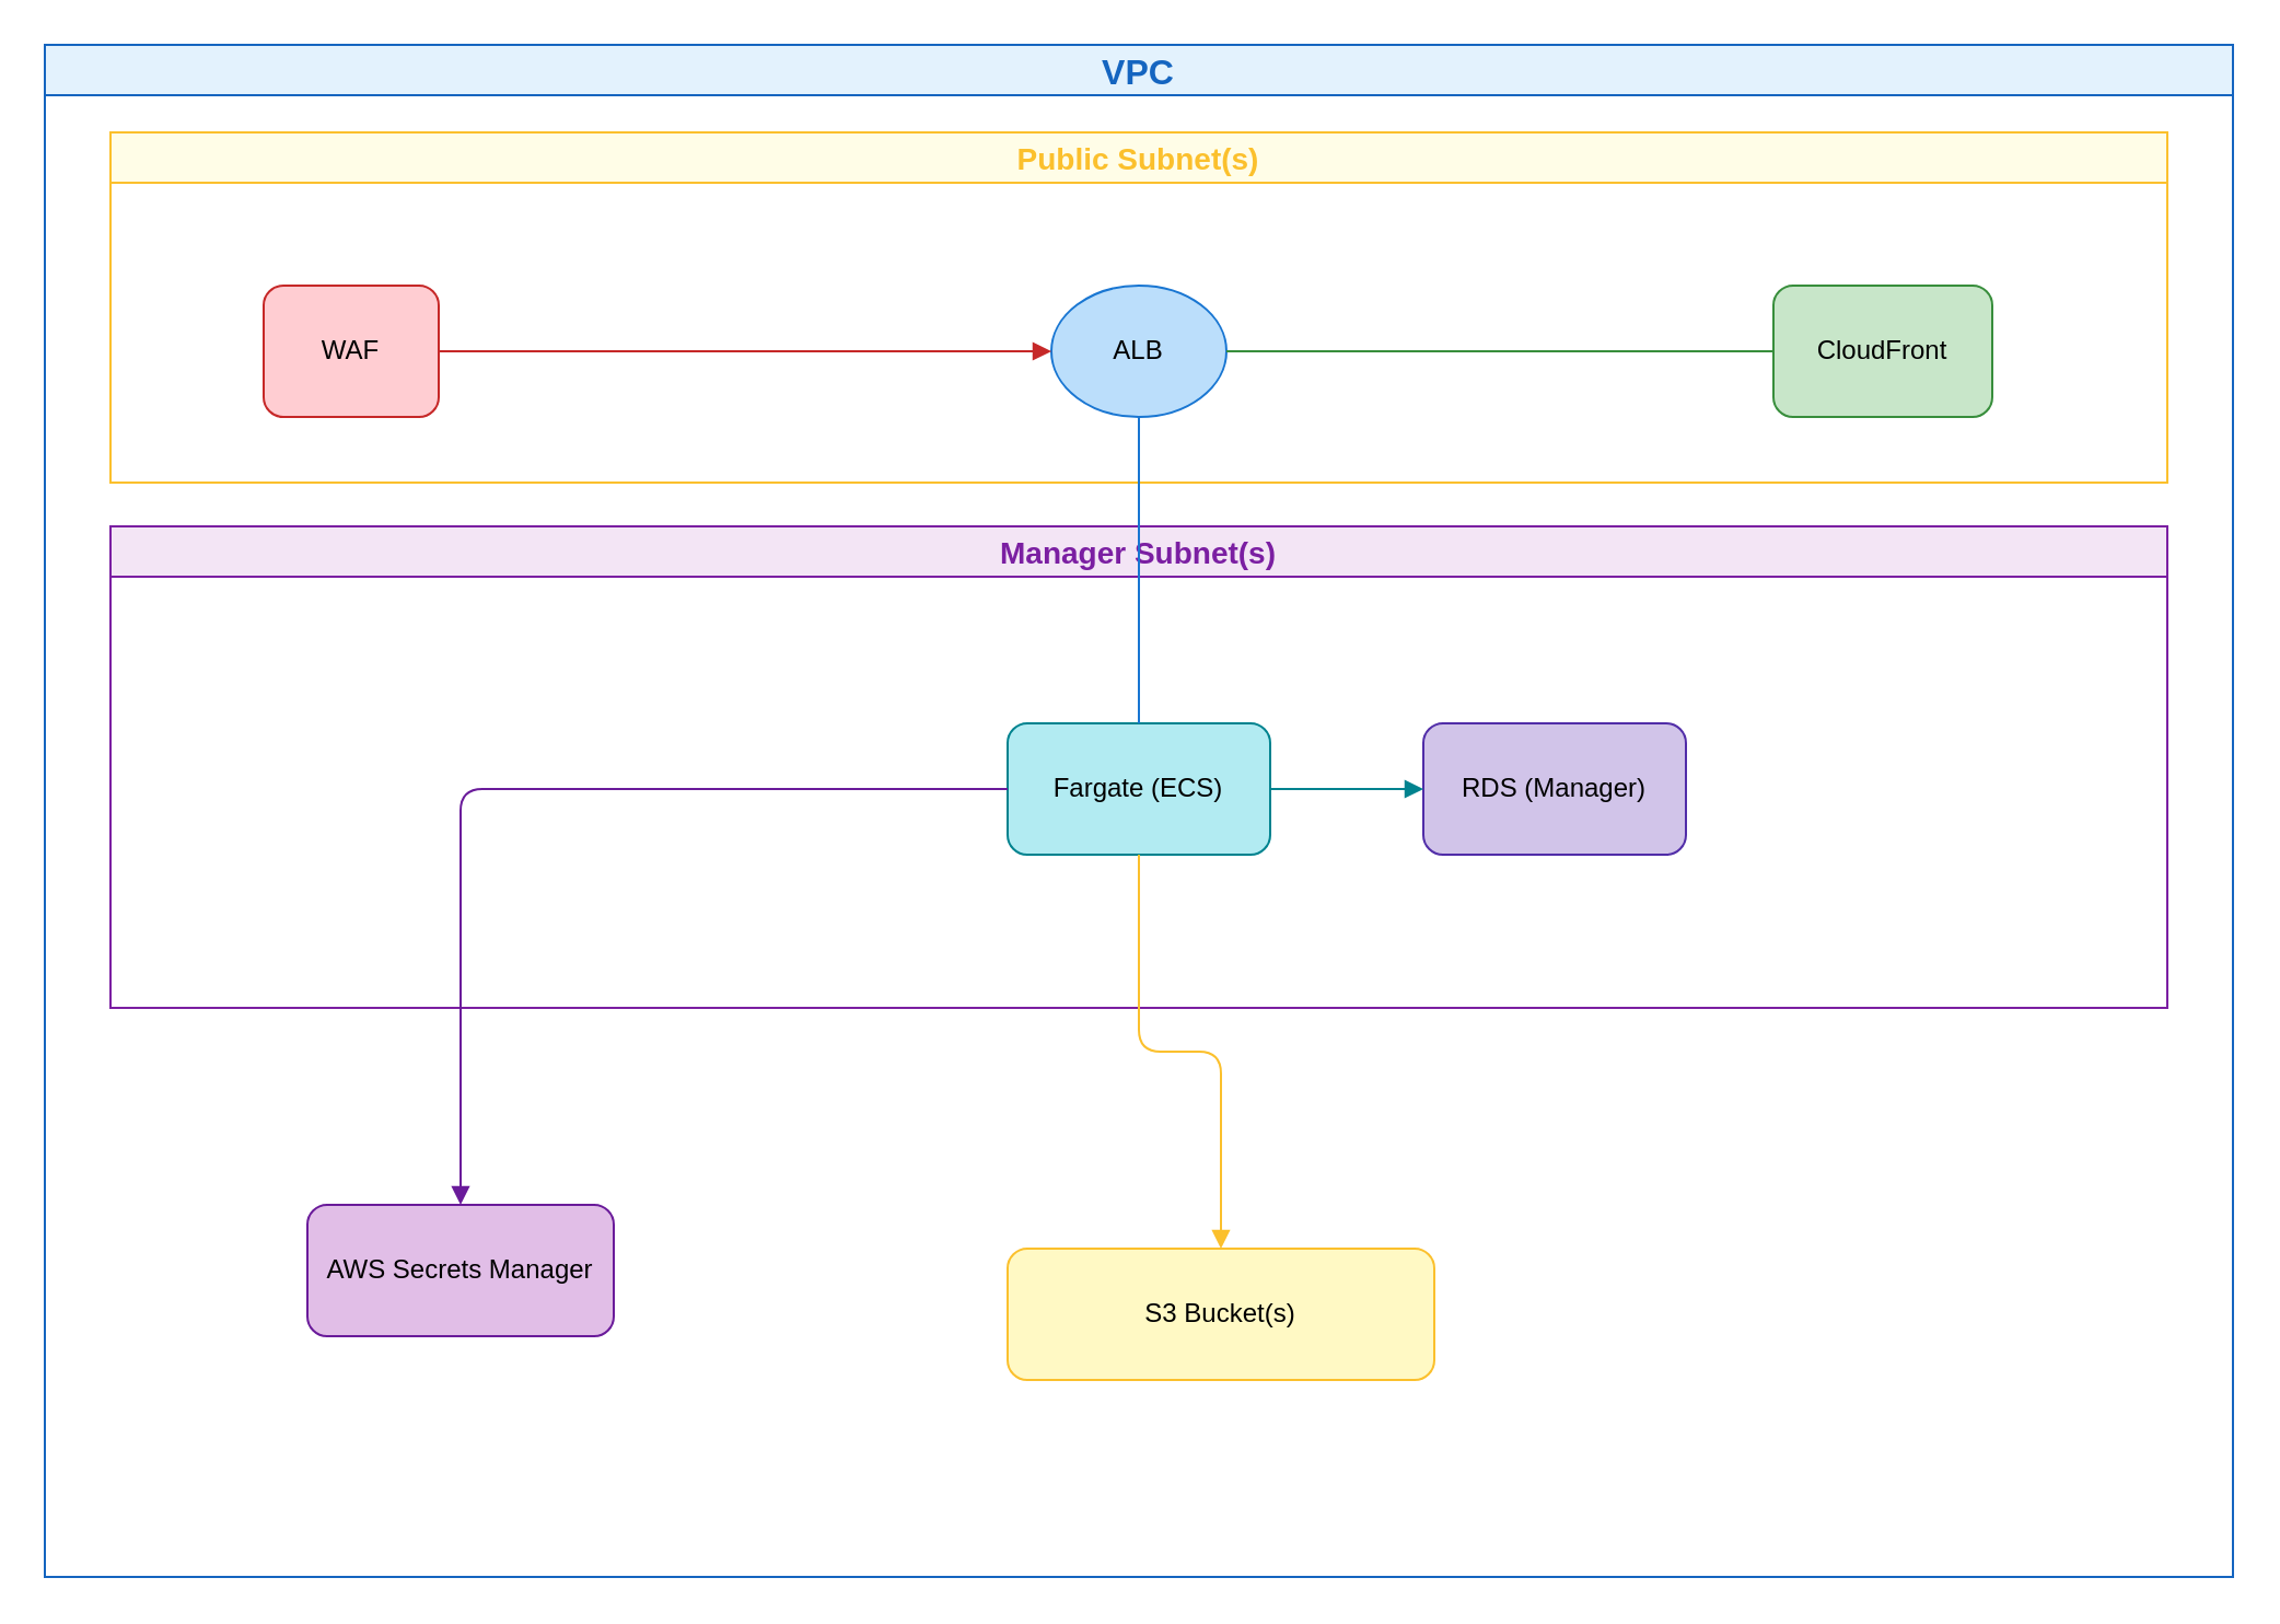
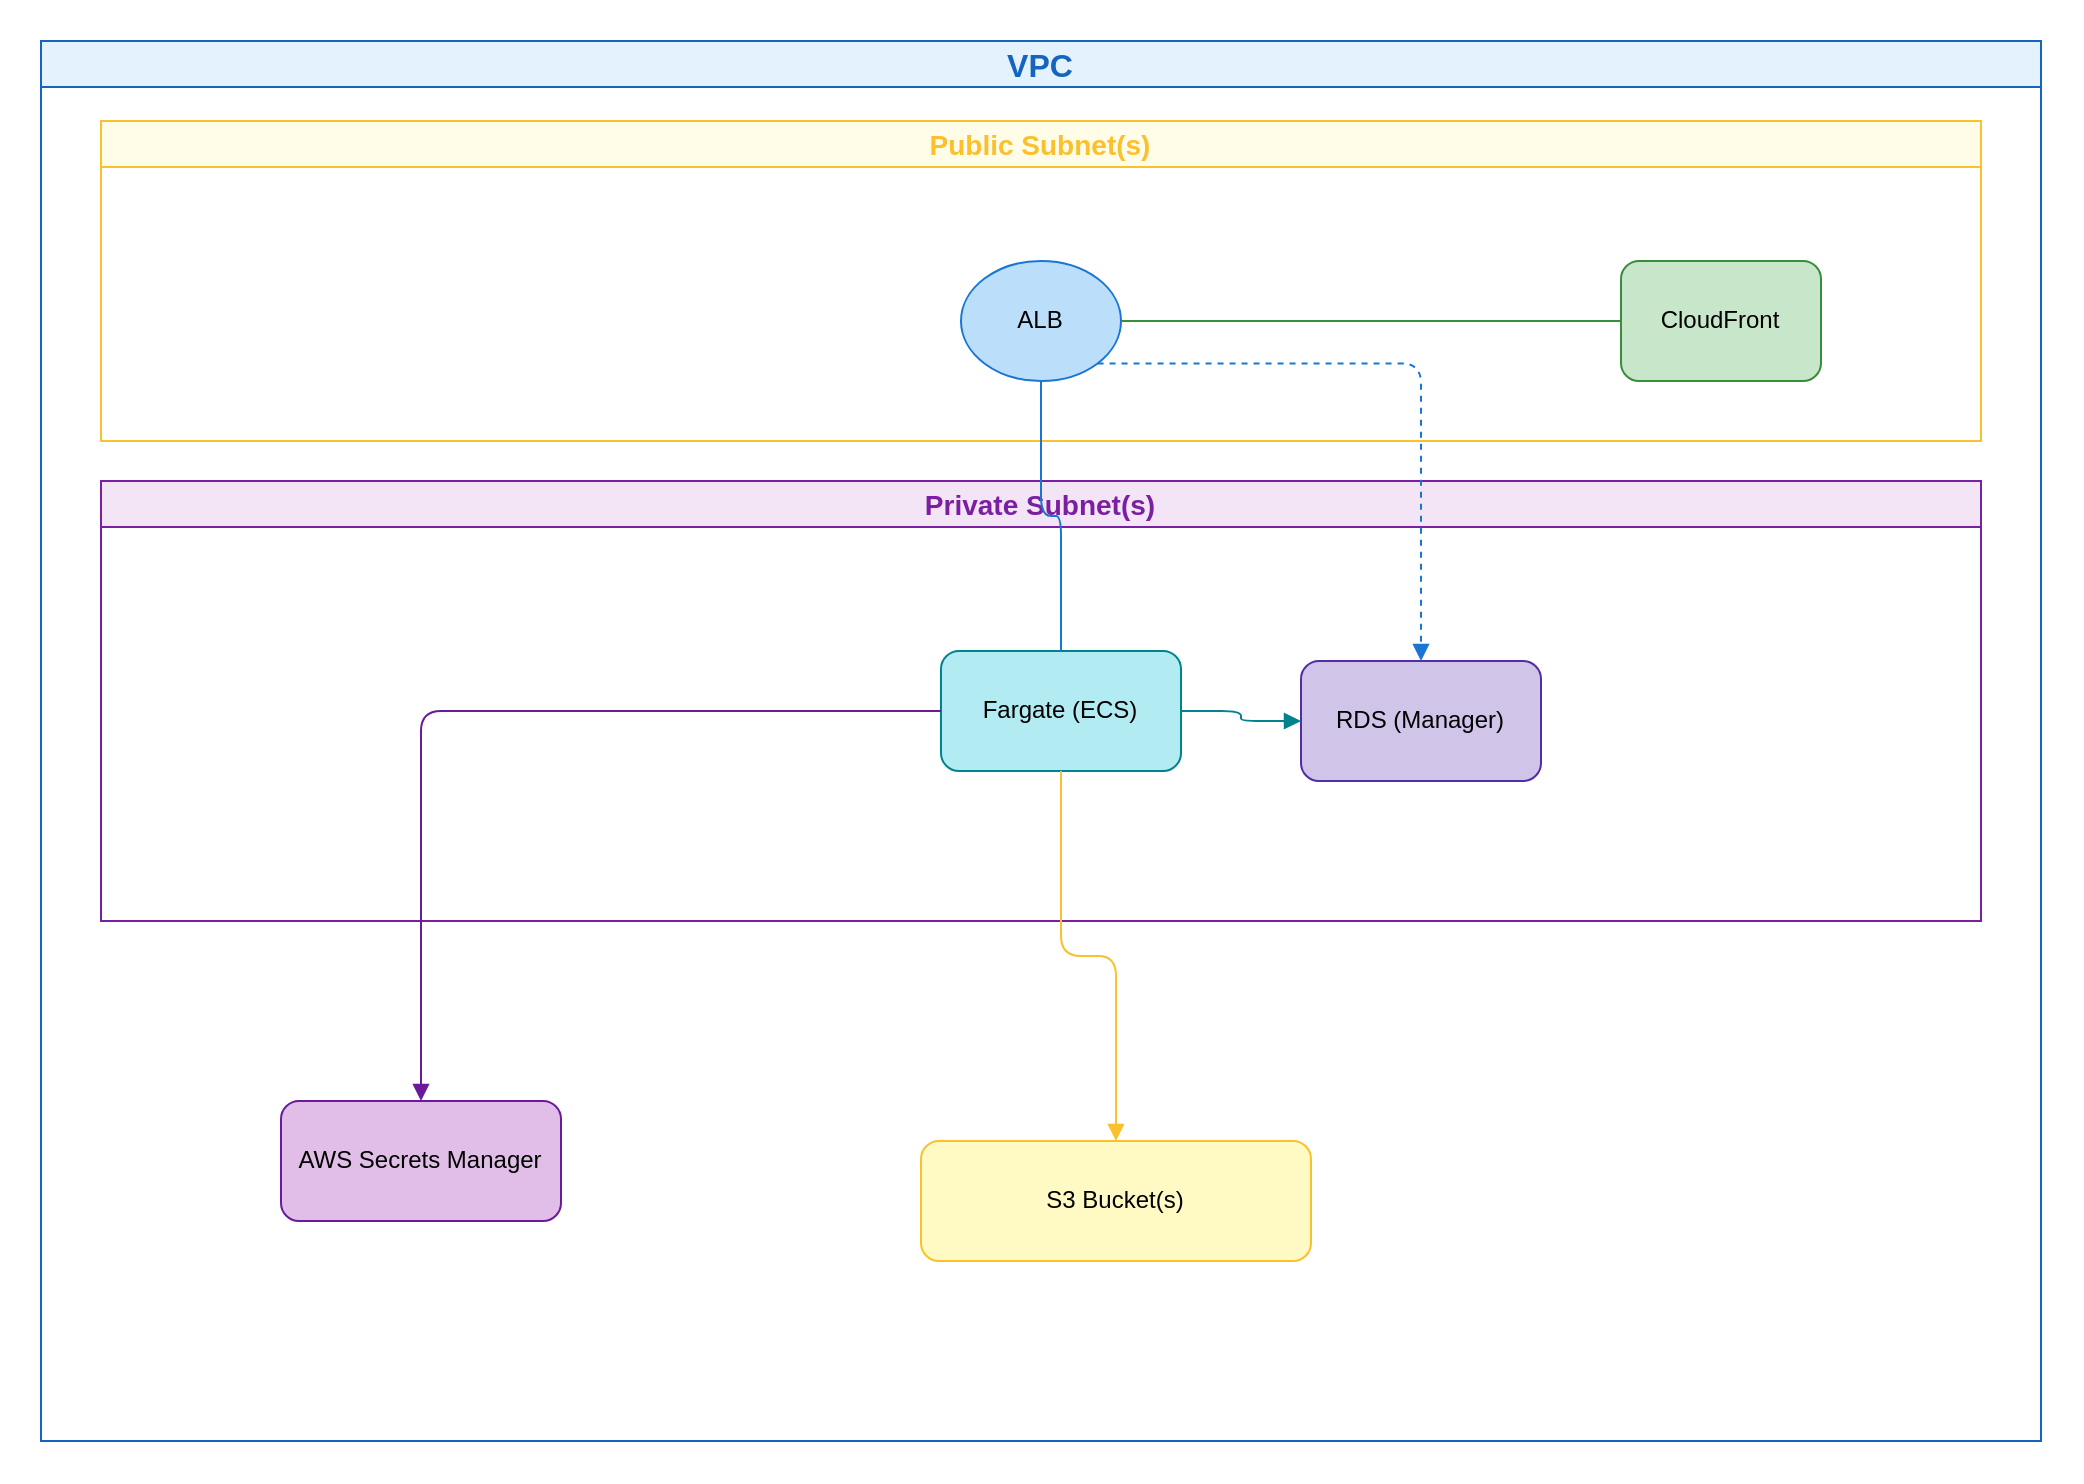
  <mxCell id="0" />
  <mxCell id="1" parent="0" />
  <mxCell id="2" value="VPC" style="swimlane;fillColor=#E3F2FD;strokeColor=#1565C0;fontSize=16;fontColor=#1565C0;" parent="1" vertex="1"><mxGeometry x="20" y="20" width="1000" height="700" as="geometry" /></mxCell>
  <mxCell id="3" value="Public Subnet(s)" style="swimlane;fillColor=#FFFDE7;strokeColor=#FBC02D;fontSize=14;fontColor=#FBC02D;" parent="2" vertex="1"><mxGeometry x="30" y="40" width="940" height="160" as="geometry" /></mxCell>
  <mxCell id="4" value="ALB" style="ellipse;whiteSpace=wrap;html=1;fillColor=#BBDEFB;strokeColor=#1976D2;fontSize=12;" parent="3" vertex="1"><mxGeometry x="430" y="70" width="80" height="60" as="geometry" /></mxCell>
- <mxCell id="5" value="WAF" style="rounded=1;whiteSpace=wrap;html=1;fillColor=#FFCDD2;strokeColor=#C62828;fontSize=12;" parent="3" vertex="1"><mxGeometry x="70" y="70" width="80" height="60" as="geometry" /></mxCell>
  <mxCell id="6" value="CloudFront" style="rounded=1;whiteSpace=wrap;html=1;fillColor=#C8E6C9;strokeColor=#388E3C;fontSize=12;" parent="3" vertex="1"><mxGeometry x="760" y="70" width="100" height="60" as="geometry" /></mxCell>
- <mxCell id="7" value="Manager Subnet(s)" style="swimlane;fillColor=#F3E5F5;strokeColor=#7B1FA2;fontSize=14;fontColor=#7B1FA2;" parent="2" vertex="1"><mxGeometry x="30" y="220" width="940" height="220" as="geometry" /></mxCell>
- <mxCell id="8" value="Fargate (ECS)" style="rounded=1;whiteSpace=wrap;html=1;fillColor=#B2EBF2;strokeColor=#00838F;fontSize=12;" parent="7" vertex="1"><mxGeometry x="410" y="90" width="120" height="60" as="geometry" /></mxCell>
+ <mxCell id="7" value="Private Subnet(s)" style="swimlane;fillColor=#F3E5F5;strokeColor=#7B1FA2;fontSize=14;fontColor=#7B1FA2;" parent="2" vertex="1"><mxGeometry x="30" y="220" width="940" height="220" as="geometry" /></mxCell>
+ <mxCell id="8" value="Fargate (ECS)" style="rounded=1;whiteSpace=wrap;html=1;fillColor=#B2EBF2;strokeColor=#00838F;fontSize=12;" parent="7" vertex="1"><mxGeometry x="420" y="85" width="120" height="60" as="geometry" /></mxCell>
  <mxCell id="9" value="RDS (Manager)" style="rounded=1;whiteSpace=wrap;html=1;fillColor=#D1C4E9;strokeColor=#512DA8;fontSize=12;" parent="7" vertex="1"><mxGeometry x="600" y="90" width="120" height="60" as="geometry" /></mxCell>
  <mxCell id="10" value="S3 Bucket(s)" style="rounded=1;whiteSpace=wrap;html=1;fillColor=#FFF9C4;strokeColor=#FBC02D;fontSize=12;" parent="2" vertex="1"><mxGeometry x="440" y="550" width="195" height="60" as="geometry" /></mxCell>
  <mxCell id="11" value="AWS Secrets Manager" style="rounded=1;whiteSpace=wrap;html=1;fillColor=#E1BEE7;strokeColor=#6A1B9A;fontSize=12;" parent="2" vertex="1"><mxGeometry x="120" y="530" width="140" height="60" as="geometry" /></mxCell>
  <mxCell id="12" style="edgeStyle=orthogonalEdgeStyle;endArrow=none;strokeColor=#1976D2;" parent="2" source="4" target="8" edge="1"><mxGeometry relative="1" as="geometry" /></mxCell>
+ <mxCell id="13" style="edgeStyle=orthogonalEdgeStyle;endArrow=block;strokeColor=#1976D2;dashed=1;exitX=1;exitY=1;exitDx=0;exitDy=0;" parent="2" source="4" target="9" edge="1"><mxGeometry relative="1" as="geometry" /></mxCell>
  <mxCell id="14" style="edgeStyle=orthogonalEdgeStyle;endArrow=block;strokeColor=#00838F;" parent="2" source="8" target="9" edge="1"><mxGeometry relative="1" as="geometry" /></mxCell>
  <mxCell id="15" style="edgeStyle=orthogonalEdgeStyle;endArrow=block;strokeColor=#FBC02D;" parent="2" source="8" target="10" edge="1"><mxGeometry relative="1" as="geometry" /></mxCell>
  <mxCell id="16" style="edgeStyle=orthogonalEdgeStyle;endArrow=block;strokeColor=#6A1B9A;" parent="2" source="8" target="11" edge="1"><mxGeometry relative="1" as="geometry" /></mxCell>
  <mxCell id="17" style="edgeStyle=orthogonalEdgeStyle;endArrow=none;strokeColor=#388E3C;" parent="2" source="6" target="4" edge="1"><mxGeometry relative="1" as="geometry" /></mxCell>
- <mxCell id="18" style="edgeStyle=orthogonalEdgeStyle;endArrow=block;strokeColor=#C62828;" parent="2" source="5" target="4" edge="1"><mxGeometry relative="1" as="geometry" /></mxCell>
